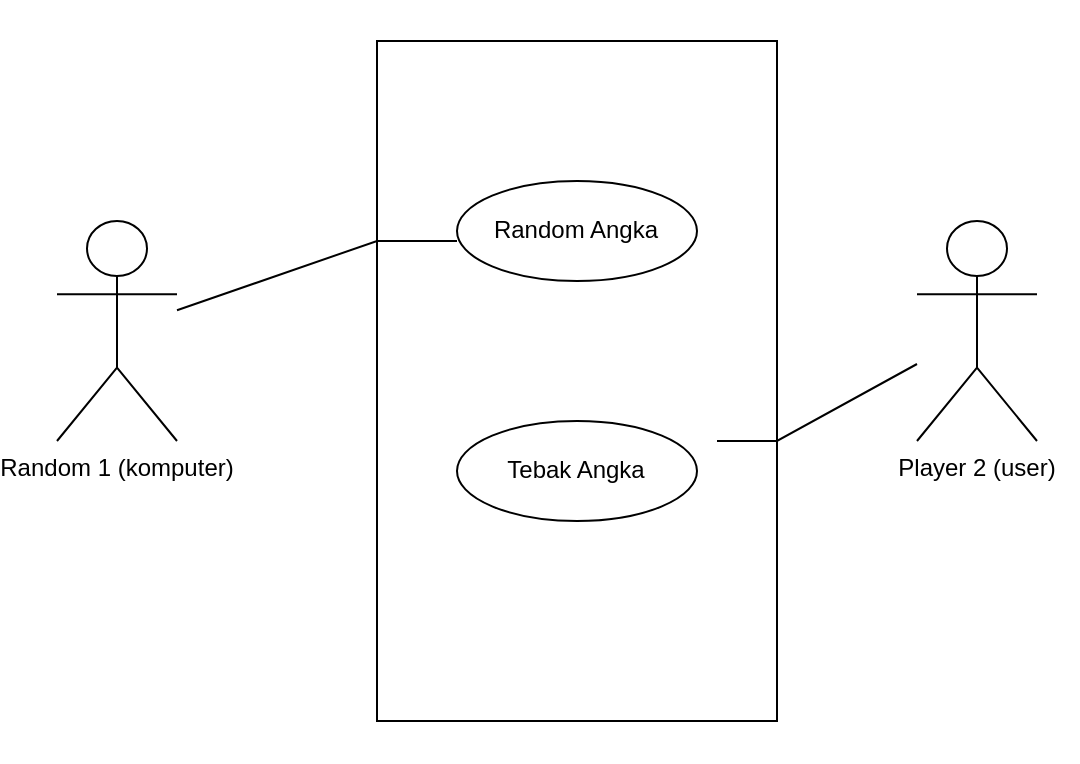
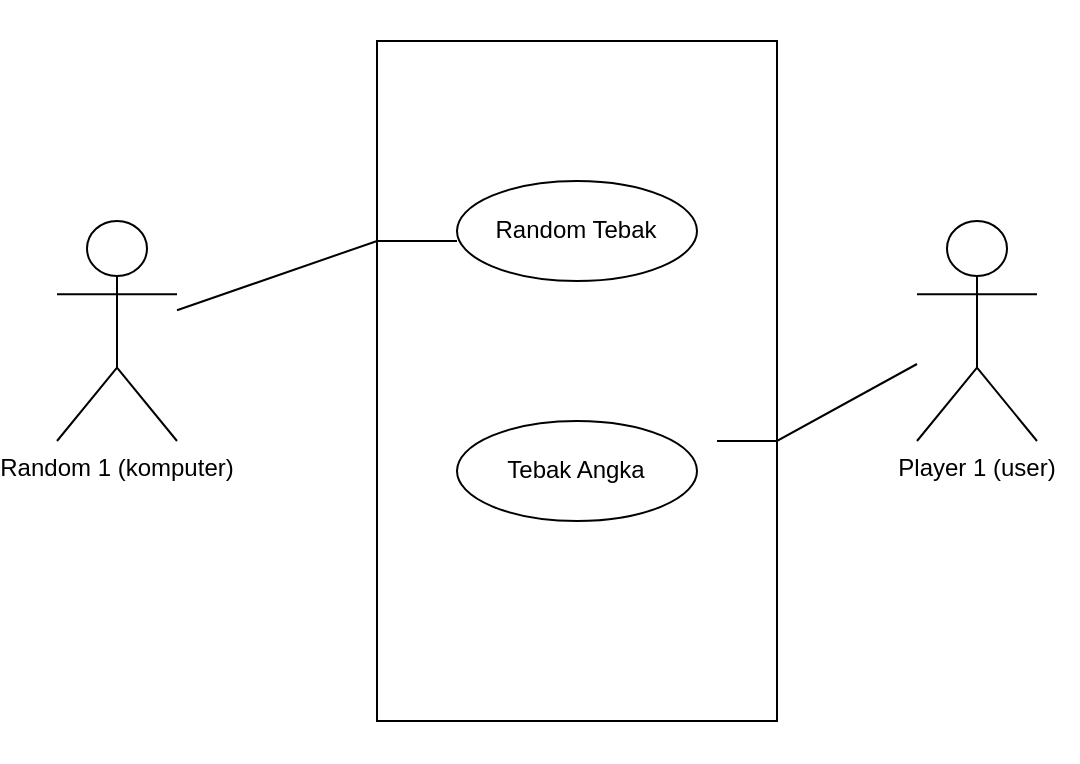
  <mxCell id="0" />
  <mxCell id="1" parent="0" />
  <mxCell id="2" value="" style="rounded=0;whiteSpace=wrap;html=1;rotation=0;direction=south;" vertex="1" parent="1"><mxGeometry x="180" y="20" width="200" height="340" as="geometry" /></mxCell>
  <mxCell id="3" value="Random 1 (komputer)" style="shape=umlActor;verticalLabelPosition=bottom;verticalAlign=top;html=1;outlineConnect=0;" vertex="1" parent="1"><mxGeometry x="20" y="110" width="60" height="110" as="geometry" /></mxCell>
- <mxCell id="4" value="Player 2 (user)" style="shape=umlActor;verticalLabelPosition=bottom;verticalAlign=top;html=1;outlineConnect=0;" vertex="1" parent="1"><mxGeometry x="450" y="110" width="60" height="110" as="geometry" /></mxCell>
+ <mxCell id="4" value="Player 1 (user)" style="shape=umlActor;verticalLabelPosition=bottom;verticalAlign=top;html=1;outlineConnect=0;" vertex="1" parent="1"><mxGeometry x="450" y="110" width="60" height="110" as="geometry" /></mxCell>
  <mxCell id="5" value="" style="ellipse;whiteSpace=wrap;html=1;" vertex="1" parent="1"><mxGeometry x="220" y="90" width="120" height="50" as="geometry" /></mxCell>
- <mxCell id="6" value="Random Angka" style="text;html=1;strokeColor=none;fillColor=none;align=center;verticalAlign=middle;whiteSpace=wrap;rounded=0;" vertex="1" parent="1"><mxGeometry x="235" y="100" width="90" height="30" as="geometry" /></mxCell>
+ <mxCell id="6" value="Random Tebak" style="text;html=1;strokeColor=none;fillColor=none;align=center;verticalAlign=middle;whiteSpace=wrap;rounded=0;" vertex="1" parent="1"><mxGeometry x="235" y="100" width="90" height="30" as="geometry" /></mxCell>
  <mxCell id="7" value="" style="ellipse;whiteSpace=wrap;html=1;" vertex="1" parent="1"><mxGeometry x="220" y="210" width="120" height="50" as="geometry" /></mxCell>
  <mxCell id="8" value="Tebak Angka" style="text;html=1;strokeColor=none;fillColor=none;align=center;verticalAlign=middle;whiteSpace=wrap;rounded=0;" vertex="1" parent="1"><mxGeometry x="240" y="220" width="80" height="30" as="geometry" /></mxCell>
  <mxCell id="9" value="" style="endArrow=none;html=1;rounded=0;" edge="1" parent="1" source="3"><mxGeometry width="50" height="50" relative="1" as="geometry"><mxPoint x="170" y="170" as="sourcePoint" /><mxPoint x="220" y="120" as="targetPoint" /><Array as="points"><mxPoint x="180" y="120" /></Array></mxGeometry></mxCell>
  <mxCell id="10" value="" style="endArrow=none;html=1;rounded=0;" edge="1" parent="1" target="4"><mxGeometry width="50" height="50" relative="1" as="geometry"><mxPoint x="349.997" y="220.005" as="sourcePoint" /><mxPoint x="478.8" y="163.18" as="targetPoint" /><Array as="points"><mxPoint x="380" y="220" /></Array></mxGeometry></mxCell>
